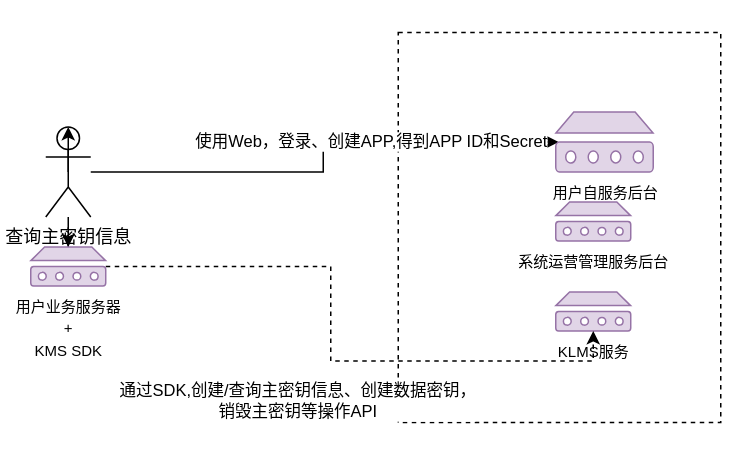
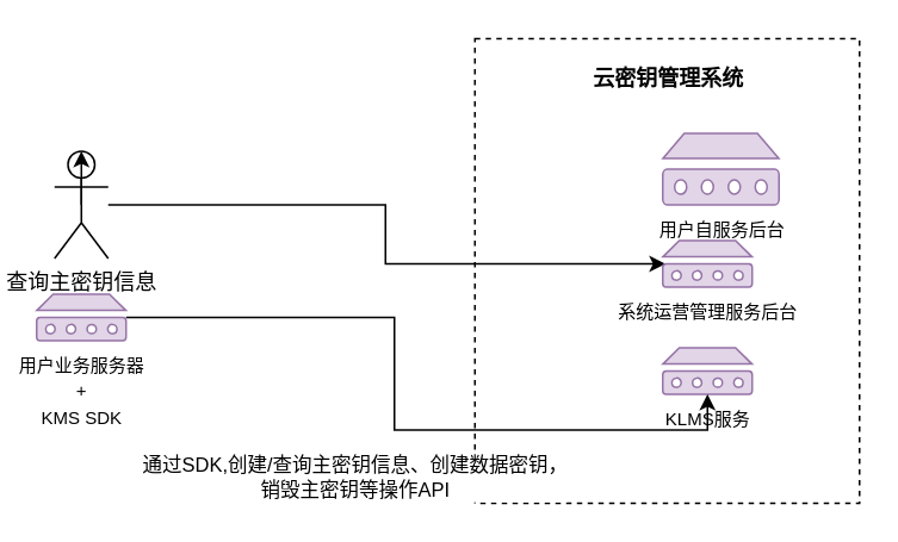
  <mxCell id="0" />
  <mxCell id="1" parent="0" />
  <mxCell id="2" value="" style="rounded=0;whiteSpace=wrap;html=1;dashed=1;" vertex="1" parent="1"><mxGeometry x="265" y="21" width="215" height="260" as="geometry" /></mxCell>
- <mxCell id="3" style="edgeStyle=orthogonalEdgeStyle;rounded=0;orthogonalLoop=1;jettySize=auto;html=1;entryX=0.03;entryY=0.5;entryDx=0;entryDy=0;entryPerimeter=0;" edge="1" parent="1" source="6" target="7"><mxGeometry relative="1" as="geometry"><mxPoint x="250" y="134" as="targetPoint" /></mxGeometry></mxCell>
- <mxCell id="4" value="使用Web，登录、创建APP,得到APP ID和Secret" style="edgeLabel;html=1;align=center;verticalAlign=middle;resizable=0;points=[];" vertex="1" connectable="0" parent="3"><mxGeometry x="0.241" y="1" relative="1" as="geometry"><mxPoint as="offset" /></mxGeometry></mxCell>
- <mxCell id="5" style="edgeStyle=orthogonalEdgeStyle;rounded=0;orthogonalLoop=1;jettySize=auto;html=1;" edge="1" parent="1" source="6" target="13"><mxGeometry relative="1" as="geometry" /></mxCell>
+ <mxCell id="5" style="edgeStyle=orthogonalEdgeStyle;rounded=0;orthogonalLoop=1;jettySize=auto;html=1;entryX=0.03;entryY=0.5;entryDx=0;entryDy=0;entryPerimeter=0;" edge="1" parent="1" source="6" target="15"><mxGeometry relative="1" as="geometry" /></mxCell>
  <mxCell id="6" value="查询主密钥信息" style="shape=umlActor;verticalLabelPosition=bottom;verticalAlign=top;html=1;outlineConnect=0;" vertex="1" parent="1"><mxGeometry x="30" y="84" width="30" height="60" as="geometry" /></mxCell>
  <mxCell id="7" value="&lt;font size=&quot;1&quot;&gt;用户自服务后台&lt;br&gt;&lt;/font&gt;" style="aspect=fixed;pointerEvents=1;shadow=0;dashed=0;html=1;strokeColor=#9673a6;labelPosition=center;verticalLabelPosition=bottom;verticalAlign=top;align=center;fillColor=#e1d5e7;shape=mxgraph.mscae.enterprise.device" vertex="1" parent="1"><mxGeometry x="370" y="74" width="65" height="40" as="geometry" /></mxCell>
  <mxCell id="8" style="edgeStyle=orthogonalEdgeStyle;rounded=0;orthogonalLoop=1;jettySize=auto;html=1;exitX=0.5;exitY=1;exitDx=0;exitDy=0;exitPerimeter=0;" edge="1" parent="1" source="7" target="7"><mxGeometry relative="1" as="geometry" /></mxCell>
+ <mxCell id="9" value="&lt;span style=&quot;font-size: 12px&quot;&gt;云密钥管理系统&lt;/span&gt;" style="text;strokeColor=none;fillColor=none;html=1;fontSize=24;fontStyle=1;verticalAlign=middle;align=center;dashed=1;" vertex="1" parent="1"><mxGeometry x="292.5" y="20" width="160" height="40" as="geometry" /></mxCell>
  <mxCell id="10" value="&lt;font size=&quot;1&quot;&gt;KLMS服务&lt;br&gt;&lt;/font&gt;" style="aspect=fixed;pointerEvents=1;shadow=0;dashed=0;html=1;strokeColor=#9673a6;labelPosition=center;verticalLabelPosition=bottom;verticalAlign=top;align=center;fillColor=#e1d5e7;shape=mxgraph.mscae.enterprise.device" vertex="1" parent="1"><mxGeometry x="370" y="194" width="50" height="26" as="geometry" /></mxCell>
- <mxCell id="11" style="edgeStyle=orthogonalEdgeStyle;rounded=0;orthogonalLoop=1;jettySize=auto;html=1;entryX=0.5;entryY=1;entryDx=0;entryDy=0;entryPerimeter=0;dashed=1;" edge="1" parent="1" source="13" target="10"><mxGeometry relative="1" as="geometry" /></mxCell>
+ <mxCell id="11" style="edgeStyle=orthogonalEdgeStyle;rounded=0;orthogonalLoop=1;jettySize=auto;html=1;entryX=0.5;entryY=1;entryDx=0;entryDy=0;entryPerimeter=0;" edge="1" parent="1" source="13" target="10"><mxGeometry relative="1" as="geometry" /></mxCell>
  <mxCell id="12" value="通过SDK,创建/查询主密钥信息、创建数据密钥，&lt;br&gt;销毁主密钥等操作API" style="edgeLabel;html=1;align=center;verticalAlign=middle;resizable=0;points=[];" vertex="1" connectable="0" parent="11"><mxGeometry x="0.035" y="4" relative="1" as="geometry"><mxPoint x="-27" y="28" as="offset" /></mxGeometry></mxCell>
  <mxCell id="13" value="&lt;font size=&quot;1&quot;&gt;用户业务服务器&lt;br&gt;+&lt;br&gt;KMS SDK&lt;br&gt;&lt;/font&gt;" style="aspect=fixed;pointerEvents=1;shadow=0;dashed=0;html=1;strokeColor=#9673a6;labelPosition=center;verticalLabelPosition=bottom;verticalAlign=top;align=center;fillColor=#e1d5e7;shape=mxgraph.mscae.enterprise.device" vertex="1" parent="1"><mxGeometry x="20" y="164" width="50" height="26" as="geometry" /></mxCell>
  <mxCell id="14" style="edgeStyle=orthogonalEdgeStyle;rounded=0;orthogonalLoop=1;jettySize=auto;html=1;exitX=0.5;exitY=0.5;exitDx=0;exitDy=0;exitPerimeter=0;entryX=0.5;entryY=0;entryDx=0;entryDy=0;entryPerimeter=0;" edge="1" parent="1" source="6" target="6"><mxGeometry relative="1" as="geometry" /></mxCell>
  <mxCell id="15" value="&lt;font size=&quot;1&quot;&gt;系统运营管理服务后台&lt;br&gt;&lt;/font&gt;" style="aspect=fixed;pointerEvents=1;shadow=0;dashed=0;html=1;strokeColor=#9673a6;labelPosition=center;verticalLabelPosition=bottom;verticalAlign=top;align=center;fillColor=#e1d5e7;shape=mxgraph.mscae.enterprise.device" vertex="1" parent="1"><mxGeometry x="370" y="134" width="50" height="26" as="geometry" /></mxCell>
